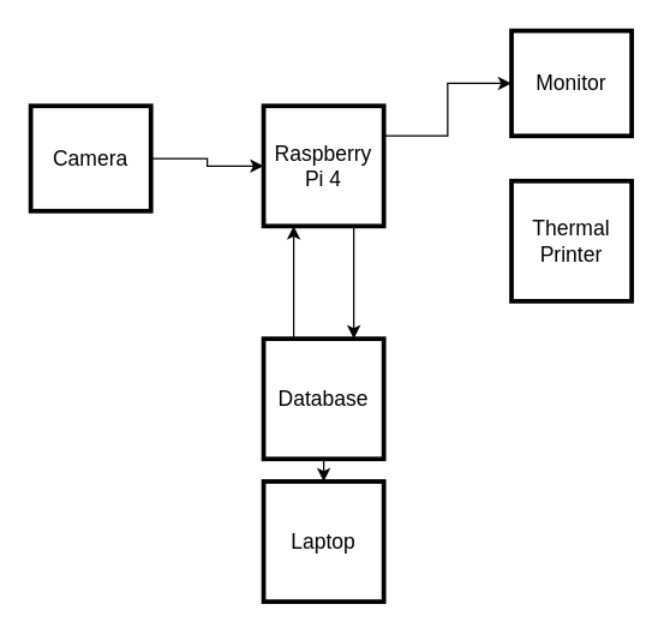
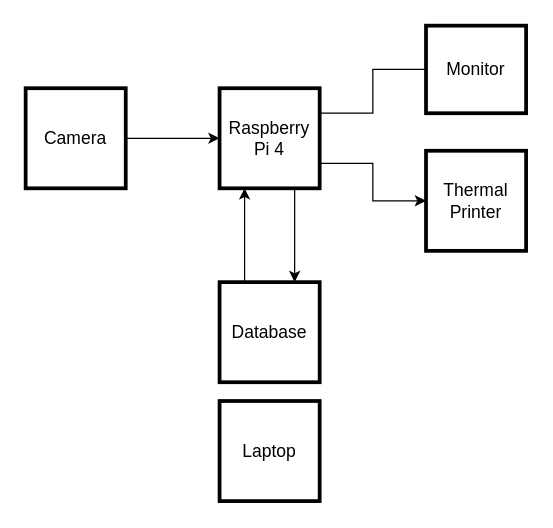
  <mxCell id="0" />
  <mxCell id="1" parent="0" />
  <mxCell id="2" style="edgeStyle=orthogonalEdgeStyle;rounded=0;orthogonalLoop=1;jettySize=auto;html=1;exitX=1;exitY=0.5;exitDx=0;exitDy=0;entryX=0;entryY=0.5;entryDx=0;entryDy=0;" edge="1" parent="1" source="3" target="7"><mxGeometry relative="1" as="geometry" /></mxCell>
- <mxCell id="3" value="&lt;font style=&quot;font-size: 14px&quot;&gt;Camera&lt;/font&gt;" style="whiteSpace=wrap;html=1;aspect=fixed;strokeWidth=3;" vertex="1" parent="1"><mxGeometry x="20" y="70" width="80" height="70" as="geometry" /></mxCell>
+ <mxCell id="3" value="&lt;font style=&quot;font-size: 14px&quot;&gt;Camera&lt;/font&gt;" style="whiteSpace=wrap;html=1;aspect=fixed;strokeWidth=3;" vertex="1" parent="1"><mxGeometry x="20" y="70" width="80" height="80" as="geometry" /></mxCell>
  <mxCell id="4" style="edgeStyle=orthogonalEdgeStyle;rounded=0;orthogonalLoop=1;jettySize=auto;html=1;exitX=0.75;exitY=1;exitDx=0;exitDy=0;entryX=0.75;entryY=0;entryDx=0;entryDy=0;" edge="1" parent="1" source="7" target="12"><mxGeometry relative="1" as="geometry" /></mxCell>
- <mxCell id="5" style="edgeStyle=orthogonalEdgeStyle;rounded=0;orthogonalLoop=1;jettySize=auto;html=1;exitX=1;exitY=0.25;exitDx=0;exitDy=0;entryX=0;entryY=0.5;entryDx=0;entryDy=0;" edge="1" parent="1" source="7" target="8"><mxGeometry relative="1" as="geometry" /></mxCell>
+ <mxCell id="5" style="edgeStyle=orthogonalEdgeStyle;rounded=0;orthogonalLoop=1;jettySize=auto;html=1;exitX=1;exitY=0.25;exitDx=0;exitDy=0;entryX=0;entryY=0.5;entryDx=0;entryDy=0;endArrow=none;" edge="1" parent="1" source="7" target="8"><mxGeometry relative="1" as="geometry" /></mxCell>
+ <mxCell id="6" style="edgeStyle=orthogonalEdgeStyle;rounded=0;orthogonalLoop=1;jettySize=auto;html=1;exitX=1;exitY=0.75;exitDx=0;exitDy=0;entryX=0;entryY=0.5;entryDx=0;entryDy=0;" edge="1" parent="1" source="7" target="13"><mxGeometry relative="1" as="geometry" /></mxCell>
  <mxCell id="7" value="&lt;font style=&quot;font-size: 14px&quot;&gt;Raspberry Pi 4&lt;/font&gt;" style="whiteSpace=wrap;html=1;aspect=fixed;strokeWidth=3;" vertex="1" parent="1"><mxGeometry x="175" y="70" width="80" height="80" as="geometry" /></mxCell>
  <mxCell id="8" value="&lt;font style=&quot;font-size: 14px&quot;&gt;Monitor&lt;/font&gt;" style="whiteSpace=wrap;html=1;aspect=fixed;strokeWidth=3;" vertex="1" parent="1"><mxGeometry x="340" y="20" width="80" height="70" as="geometry" /></mxCell>
  <mxCell id="9" value="&lt;span style=&quot;font-size: 14px&quot;&gt;Laptop&lt;br&gt;&lt;/span&gt;" style="whiteSpace=wrap;html=1;aspect=fixed;strokeWidth=3;" vertex="1" parent="1"><mxGeometry x="175" y="320" width="80" height="80" as="geometry" /></mxCell>
  <mxCell id="10" style="edgeStyle=orthogonalEdgeStyle;rounded=0;orthogonalLoop=1;jettySize=auto;html=1;exitX=0.25;exitY=0;exitDx=0;exitDy=0;entryX=0.25;entryY=1;entryDx=0;entryDy=0;" edge="1" parent="1" source="12" target="7"><mxGeometry relative="1" as="geometry" /></mxCell>
- <mxCell id="11" style="edgeStyle=orthogonalEdgeStyle;rounded=0;orthogonalLoop=1;jettySize=auto;html=1;exitX=0.5;exitY=1;exitDx=0;exitDy=0;entryX=0.5;entryY=0;entryDx=0;entryDy=0;" edge="1" parent="1" source="12" target="9"><mxGeometry relative="1" as="geometry" /></mxCell>
  <mxCell id="12" value="&lt;font style=&quot;font-size: 14px&quot;&gt;Database&lt;/font&gt;" style="whiteSpace=wrap;html=1;aspect=fixed;strokeWidth=3;" vertex="1" parent="1"><mxGeometry x="175" y="225" width="80" height="80" as="geometry" /></mxCell>
  <mxCell id="13" value="&lt;font style=&quot;font-size: 14px&quot;&gt;Thermal Printer&lt;/font&gt;" style="whiteSpace=wrap;html=1;aspect=fixed;strokeWidth=3;" vertex="1" parent="1"><mxGeometry x="340" y="120" width="80" height="80" as="geometry" /></mxCell>
